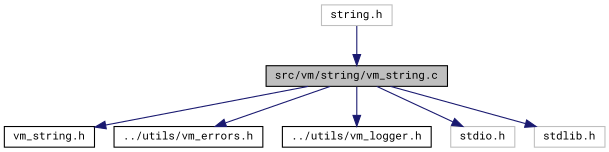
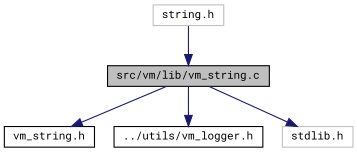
  digraph {
    fontname="Roboto Mono"
    node [color=black fillcolor=white fontname="Roboto Mono" fontsize=10 shape=record style=filled]
    edge [color=midnightblue fontname="Roboto Mono" fontsize=10 labelfontname=Helvetica labelfontsize=10 style=solid]
-   n1 [fillcolor=grey75 fontcolor=black height=0.2 label="src/vm/string/vm_string.c" width=0.4]
+   n1 [fillcolor=grey75 fontcolor=black height=0.2 label="src/vm/lib/vm_string.c" width=0.4]
    n2 [height=0.2 label="vm_string.h" width=0.4]
-   n3 [height=0.2 label="../utils/vm_errors.h" width=0.4]
    n4 [height=0.2 label="../utils/vm_logger.h" width=0.4]
-   n5 [color=grey75 height=0.2 label="stdio.h" width=0.4]
    n6 [color=grey75 height=0.2 label="stdlib.h" width=0.4]
    n7 [color=grey75 height=0.2 label="string.h" width=0.4]
    n1 -> n2
-   n1 -> n3
    n1 -> n4
-   n1 -> n5
    n1 -> n6
    n7 -> n1
  }
